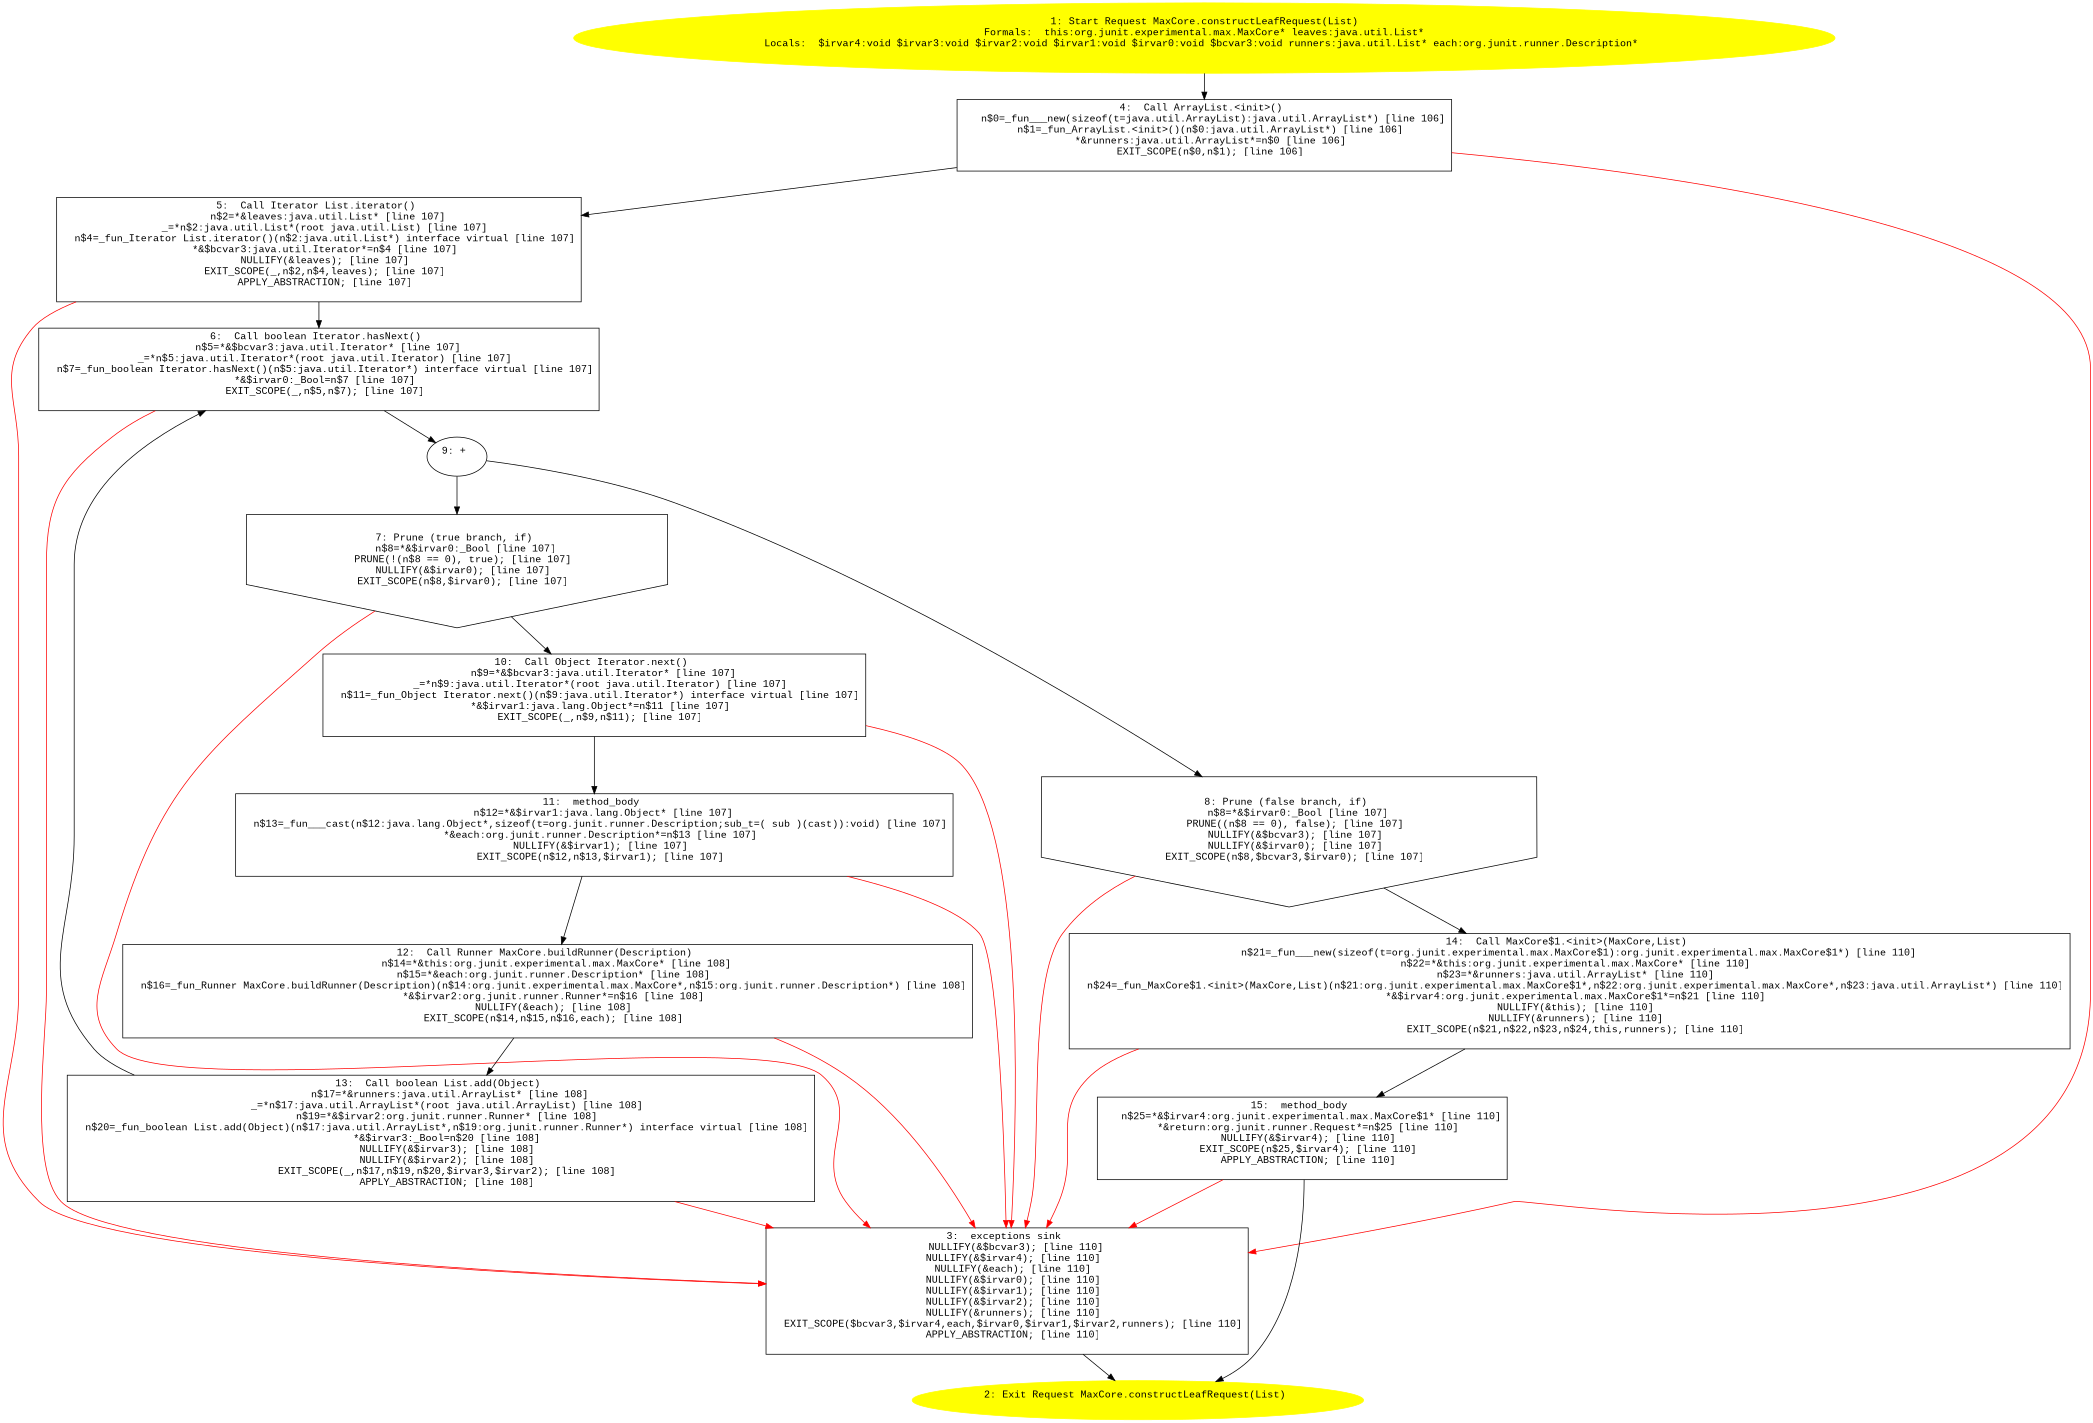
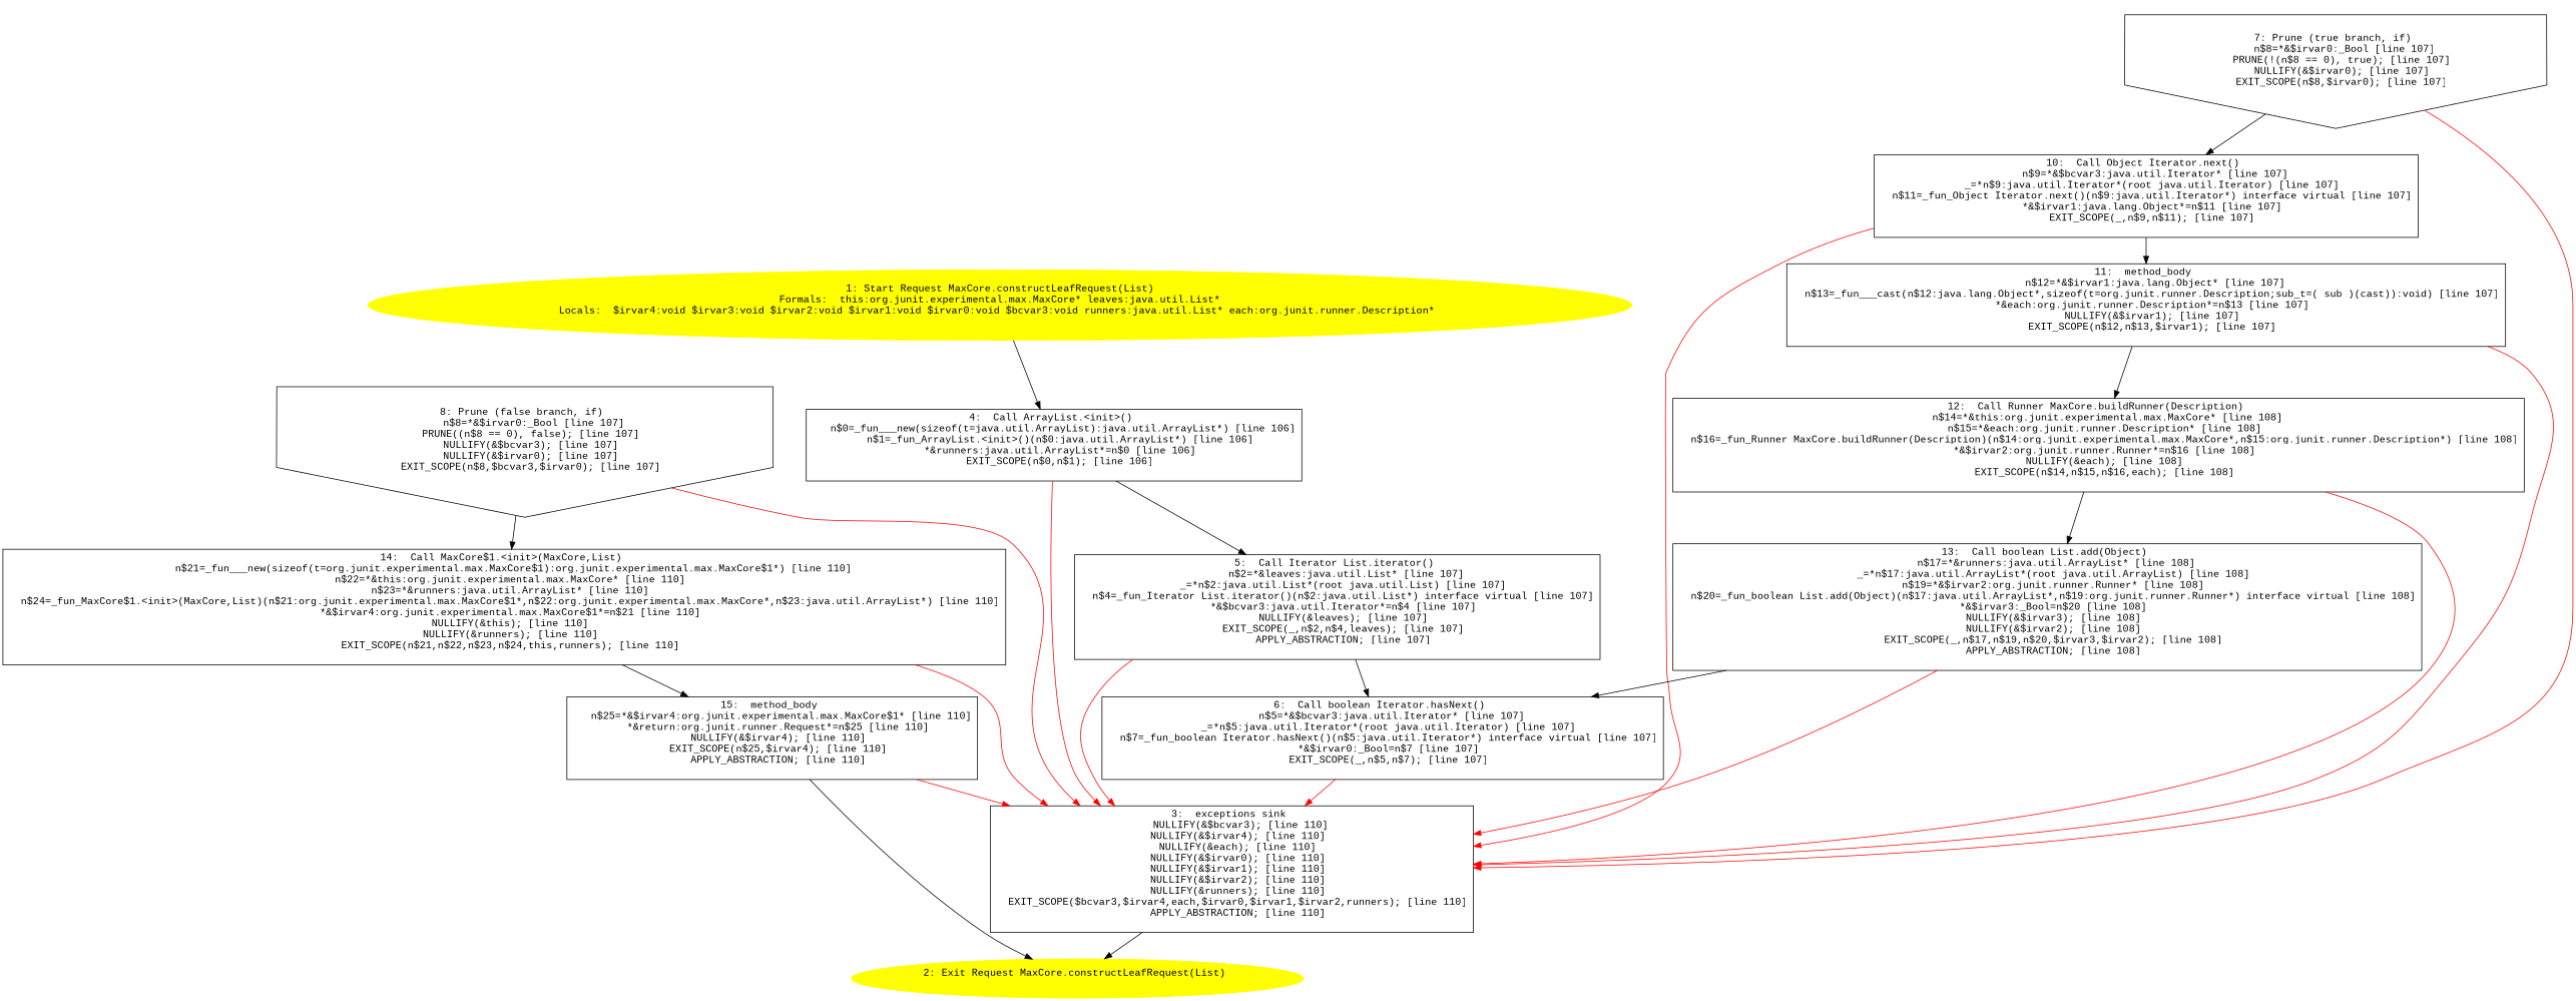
  digraph {
    fontname="Liberation Mono"
    node [fontname="Liberation Mono" shape=box]
    edge [fontname="Liberation Mono"]
    n1 [color=yellow label="1: Start Request MaxCore.constructLeafRequest(List)\nFormals:  this:org.junit.experimental.max.MaxCore* leaves:java.util.List*\nLocals:  $irvar4:void $irvar3:void $irvar2:void $irvar1:void $irvar0:void $bcvar3:void runners:java.util.List* each:org.junit.runner.Description* \n  " style=filled shape=""]
    n2 [label="4:  Call ArrayList.<init>() \n   n$0=_fun___new(sizeof(t=java.util.ArrayList):java.util.ArrayList*) [line 106]\n  n$1=_fun_ArrayList.<init>()(n$0:java.util.ArrayList*) [line 106]\n  *&runners:java.util.ArrayList*=n$0 [line 106]\n  EXIT_SCOPE(n$0,n$1); [line 106]\n "]
    n3 [label="3:  exceptions sink \n   NULLIFY(&$bcvar3); [line 110]\n  NULLIFY(&$irvar4); [line 110]\n  NULLIFY(&each); [line 110]\n  NULLIFY(&$irvar0); [line 110]\n  NULLIFY(&$irvar1); [line 110]\n  NULLIFY(&$irvar2); [line 110]\n  NULLIFY(&runners); [line 110]\n  EXIT_SCOPE($bcvar3,$irvar4,each,$irvar0,$irvar1,$irvar2,runners); [line 110]\n  APPLY_ABSTRACTION; [line 110]\n "]
    n4 [label="5:  Call Iterator List.iterator() \n   n$2=*&leaves:java.util.List* [line 107]\n  _=*n$2:java.util.List*(root java.util.List) [line 107]\n  n$4=_fun_Iterator List.iterator()(n$2:java.util.List*) interface virtual [line 107]\n  *&$bcvar3:java.util.Iterator*=n$4 [line 107]\n  NULLIFY(&leaves); [line 107]\n  EXIT_SCOPE(_,n$2,n$4,leaves); [line 107]\n  APPLY_ABSTRACTION; [line 107]\n "]
    n5 [color=yellow label="2: Exit Request MaxCore.constructLeafRequest(List) \n  " style=filled shape=""]
    n6 [label="6:  Call boolean Iterator.hasNext() \n   n$5=*&$bcvar3:java.util.Iterator* [line 107]\n  _=*n$5:java.util.Iterator*(root java.util.Iterator) [line 107]\n  n$7=_fun_boolean Iterator.hasNext()(n$5:java.util.Iterator*) interface virtual [line 107]\n  *&$irvar0:_Bool=n$7 [line 107]\n  EXIT_SCOPE(_,n$5,n$7); [line 107]\n "]
-   n7 [label="9: + \n  " shape=""]
    n8 [label="7: Prune (true branch, if) \n   n$8=*&$irvar0:_Bool [line 107]\n  PRUNE(!(n$8 == 0), true); [line 107]\n  NULLIFY(&$irvar0); [line 107]\n  EXIT_SCOPE(n$8,$irvar0); [line 107]\n " shape=invhouse]
    n9 [label="8: Prune (false branch, if) \n   n$8=*&$irvar0:_Bool [line 107]\n  PRUNE((n$8 == 0), false); [line 107]\n  NULLIFY(&$bcvar3); [line 107]\n  NULLIFY(&$irvar0); [line 107]\n  EXIT_SCOPE(n$8,$bcvar3,$irvar0); [line 107]\n " shape=invhouse]
    n10 [label="10:  Call Object Iterator.next() \n   n$9=*&$bcvar3:java.util.Iterator* [line 107]\n  _=*n$9:java.util.Iterator*(root java.util.Iterator) [line 107]\n  n$11=_fun_Object Iterator.next()(n$9:java.util.Iterator*) interface virtual [line 107]\n  *&$irvar1:java.lang.Object*=n$11 [line 107]\n  EXIT_SCOPE(_,n$9,n$11); [line 107]\n "]
    n11 [label="11:  method_body \n   n$12=*&$irvar1:java.lang.Object* [line 107]\n  n$13=_fun___cast(n$12:java.lang.Object*,sizeof(t=org.junit.runner.Description;sub_t=( sub )(cast)):void) [line 107]\n  *&each:org.junit.runner.Description*=n$13 [line 107]\n  NULLIFY(&$irvar1); [line 107]\n  EXIT_SCOPE(n$12,n$13,$irvar1); [line 107]\n "]
    n12 [label="14:  Call MaxCore$1.<init>(MaxCore,List) \n   n$21=_fun___new(sizeof(t=org.junit.experimental.max.MaxCore$1):org.junit.experimental.max.MaxCore$1*) [line 110]\n  n$22=*&this:org.junit.experimental.max.MaxCore* [line 110]\n  n$23=*&runners:java.util.ArrayList* [line 110]\n  n$24=_fun_MaxCore$1.<init>(MaxCore,List)(n$21:org.junit.experimental.max.MaxCore$1*,n$22:org.junit.experimental.max.MaxCore*,n$23:java.util.ArrayList*) [line 110]\n  *&$irvar4:org.junit.experimental.max.MaxCore$1*=n$21 [line 110]\n  NULLIFY(&this); [line 110]\n  NULLIFY(&runners); [line 110]\n  EXIT_SCOPE(n$21,n$22,n$23,n$24,this,runners); [line 110]\n "]
    n13 [label="15:  method_body \n   n$25=*&$irvar4:org.junit.experimental.max.MaxCore$1* [line 110]\n  *&return:org.junit.runner.Request*=n$25 [line 110]\n  NULLIFY(&$irvar4); [line 110]\n  EXIT_SCOPE(n$25,$irvar4); [line 110]\n  APPLY_ABSTRACTION; [line 110]\n "]
    n14 [label="12:  Call Runner MaxCore.buildRunner(Description) \n   n$14=*&this:org.junit.experimental.max.MaxCore* [line 108]\n  n$15=*&each:org.junit.runner.Description* [line 108]\n  n$16=_fun_Runner MaxCore.buildRunner(Description)(n$14:org.junit.experimental.max.MaxCore*,n$15:org.junit.runner.Description*) [line 108]\n  *&$irvar2:org.junit.runner.Runner*=n$16 [line 108]\n  NULLIFY(&each); [line 108]\n  EXIT_SCOPE(n$14,n$15,n$16,each); [line 108]\n "]
    n15 [label="13:  Call boolean List.add(Object) \n   n$17=*&runners:java.util.ArrayList* [line 108]\n  _=*n$17:java.util.ArrayList*(root java.util.ArrayList) [line 108]\n  n$19=*&$irvar2:org.junit.runner.Runner* [line 108]\n  n$20=_fun_boolean List.add(Object)(n$17:java.util.ArrayList*,n$19:org.junit.runner.Runner*) interface virtual [line 108]\n  *&$irvar3:_Bool=n$20 [line 108]\n  NULLIFY(&$irvar3); [line 108]\n  NULLIFY(&$irvar2); [line 108]\n  EXIT_SCOPE(_,n$17,n$19,n$20,$irvar3,$irvar2); [line 108]\n  APPLY_ABSTRACTION; [line 108]\n "]
    n1 -> n2
    n2 -> n3 [color=red]
    n2 -> n4
    n3 -> n5
    n4 -> n3 [color=red]
    n4 -> n6
    n6 -> n3 [color=red]
-   n6 -> n7
-   n7 -> n8
-   n7 -> n9
    n8 -> n3 [color=red]
    n8 -> n10
    n9 -> n3 [color=red]
    n9 -> n12
    n10 -> n3 [color=red]
    n10 -> n11
    n11 -> n3 [color=red]
    n11 -> n14
    n12 -> n3 [color=red]
    n12 -> n13
    n13 -> n3 [color=red]
    n13 -> n5
    n14 -> n3 [color=red]
    n14 -> n15
    n15 -> n3 [color=red]
    n15 -> n6
  }
